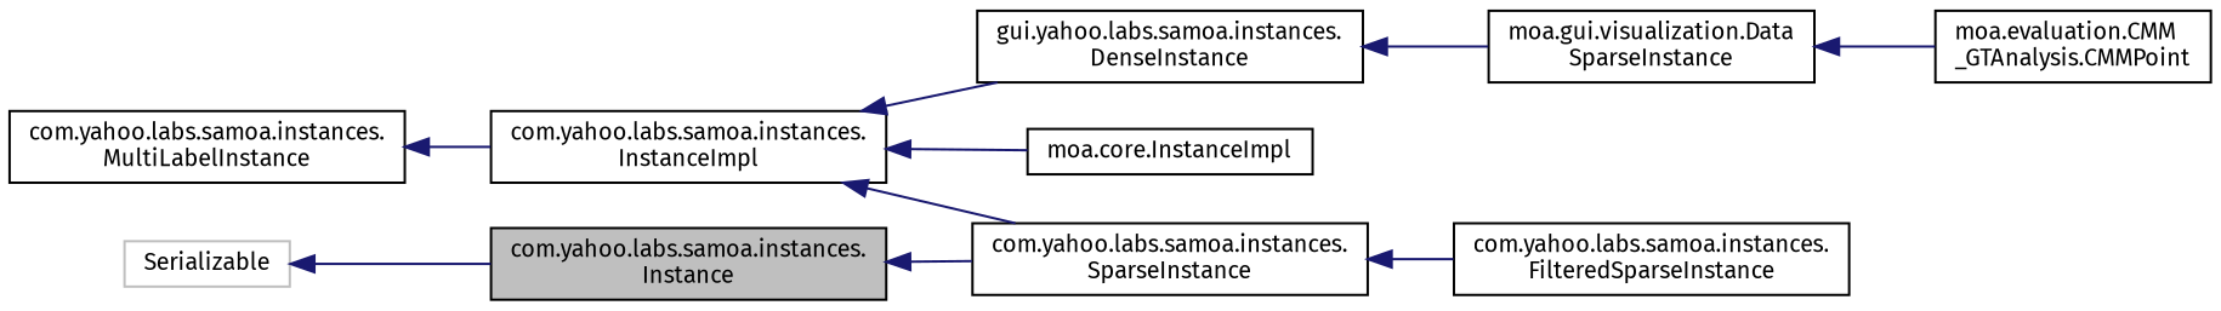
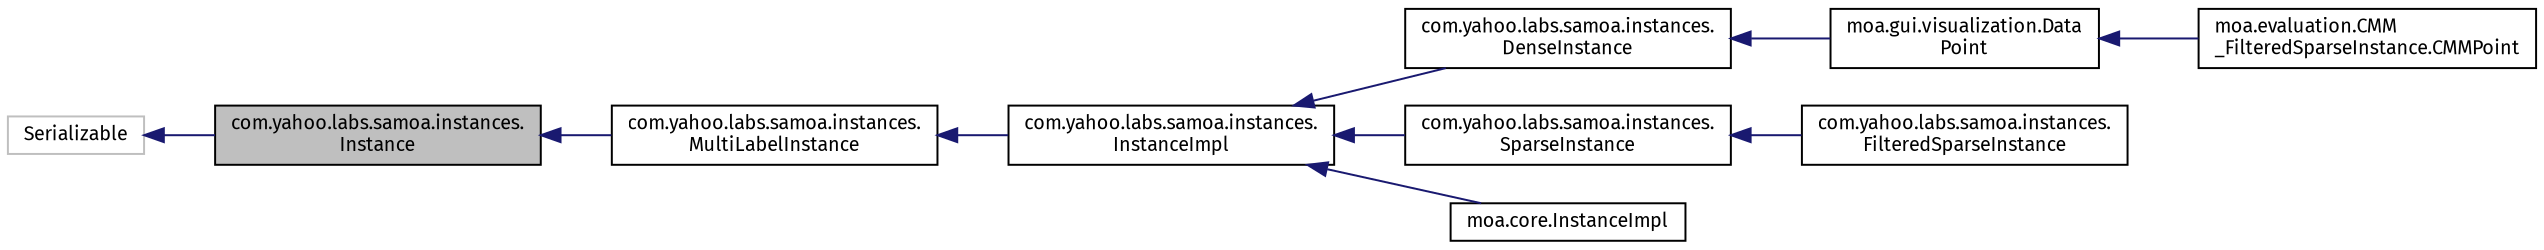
  digraph {
    fontname="Fira Sans"
    rankdir=LR
    node [color=black fillcolor=white fontname="Fira Sans" fontsize=10 shape=record style=filled]
    edge [color=midnightblue dir=back fontname="Fira Sans" fontsize=10 labelfontname=Helvetica labelfontsize=10 style=solid]
    n1 [fillcolor=grey75 fontcolor=black height=0.2 label="com.yahoo.labs.samoa.instances.\lInstance" width=0.4]
    n2 [height=0.2 label="com.yahoo.labs.samoa.instances.\lMultiLabelInstance" width=0.4]
    n3 [height=0.2 label="com.yahoo.labs.samoa.instances.\lInstanceImpl" width=0.4]
    n4 [color=grey75 height=0.2 label=Serializable width=0.4]
-   n5 [height=0.2 label="gui.yahoo.labs.samoa.instances.\lDenseInstance" width=0.4]
+   n5 [height=0.2 label="com.yahoo.labs.samoa.instances.\lDenseInstance" width=0.4]
    n6 [height=0.2 label="com.yahoo.labs.samoa.instances.\lSparseInstance" width=0.4]
    n7 [height=0.2 label="moa.core.InstanceImpl" width=0.4]
-   n8 [height=0.2 label="moa.gui.visualization.Data\lSparseInstance" width=0.4]
+   n8 [height=0.2 label="moa.gui.visualization.Data\lPoint" width=0.4]
    n9 [height=0.2 label="com.yahoo.labs.samoa.instances.\lFilteredSparseInstance" width=0.4]
-   n10 [height=0.2 label="moa.evaluation.CMM\l_GTAnalysis.CMMPoint" width=0.4]
-   n1 -> n6
+   n10 [height=0.2 label="moa.evaluation.CMM\l_FilteredSparseInstance.CMMPoint" width=0.4]
+   n1 -> n2
    n2 -> n3
    n3 -> n5
    n3 -> n6
    n3 -> n7
    n4 -> n1
    n5 -> n8
    n6 -> n9
    n8 -> n10
  }
